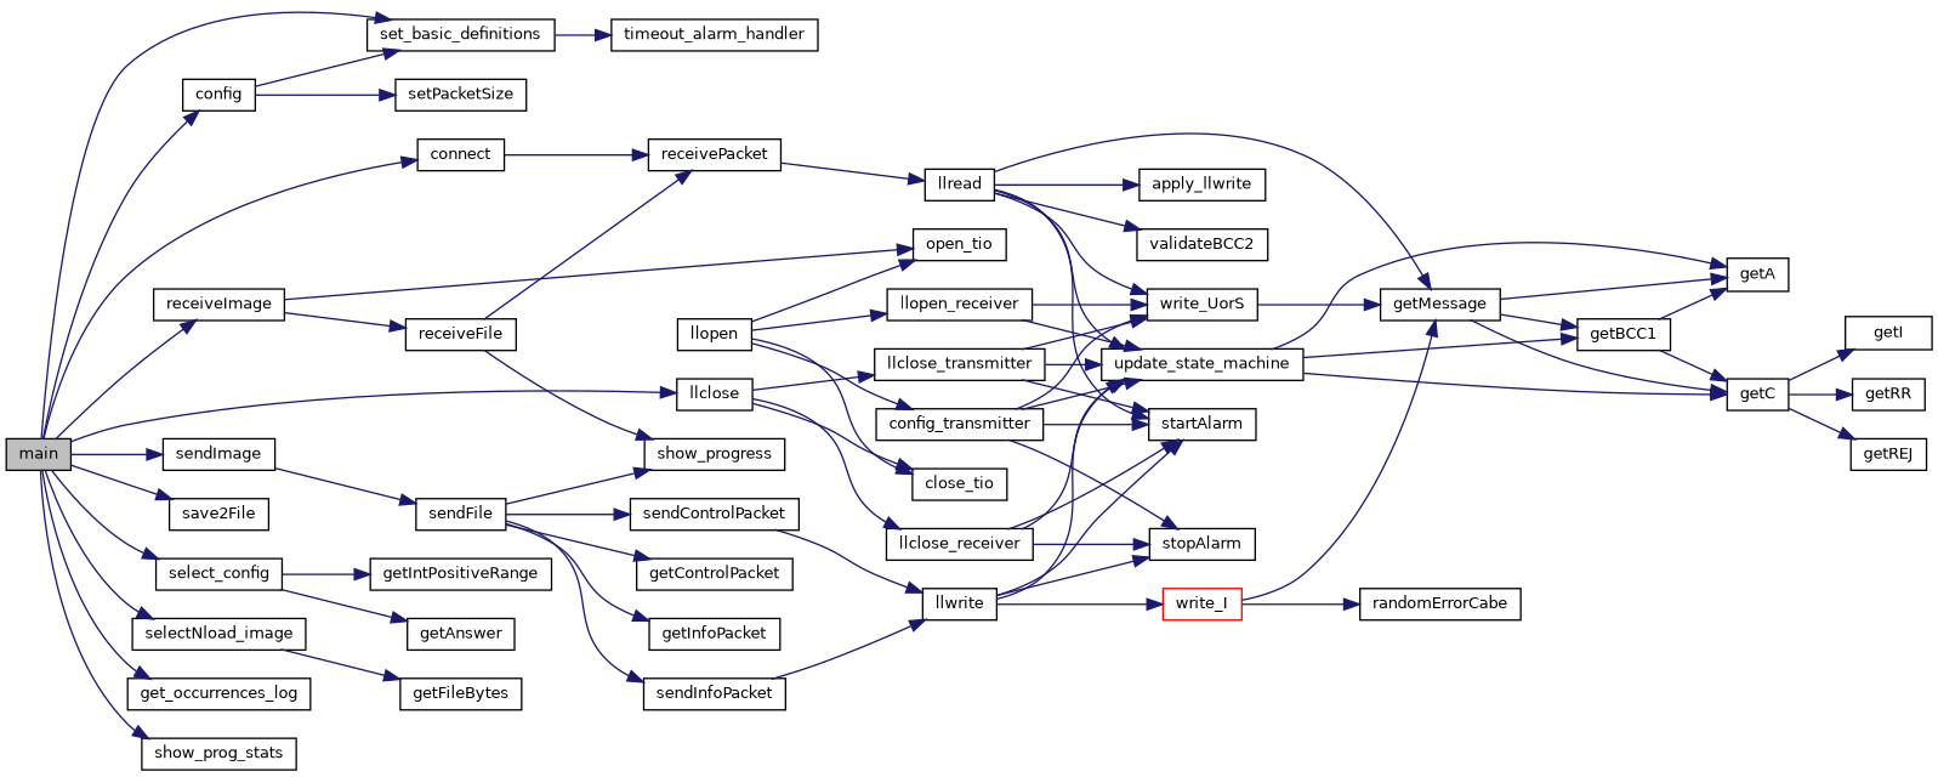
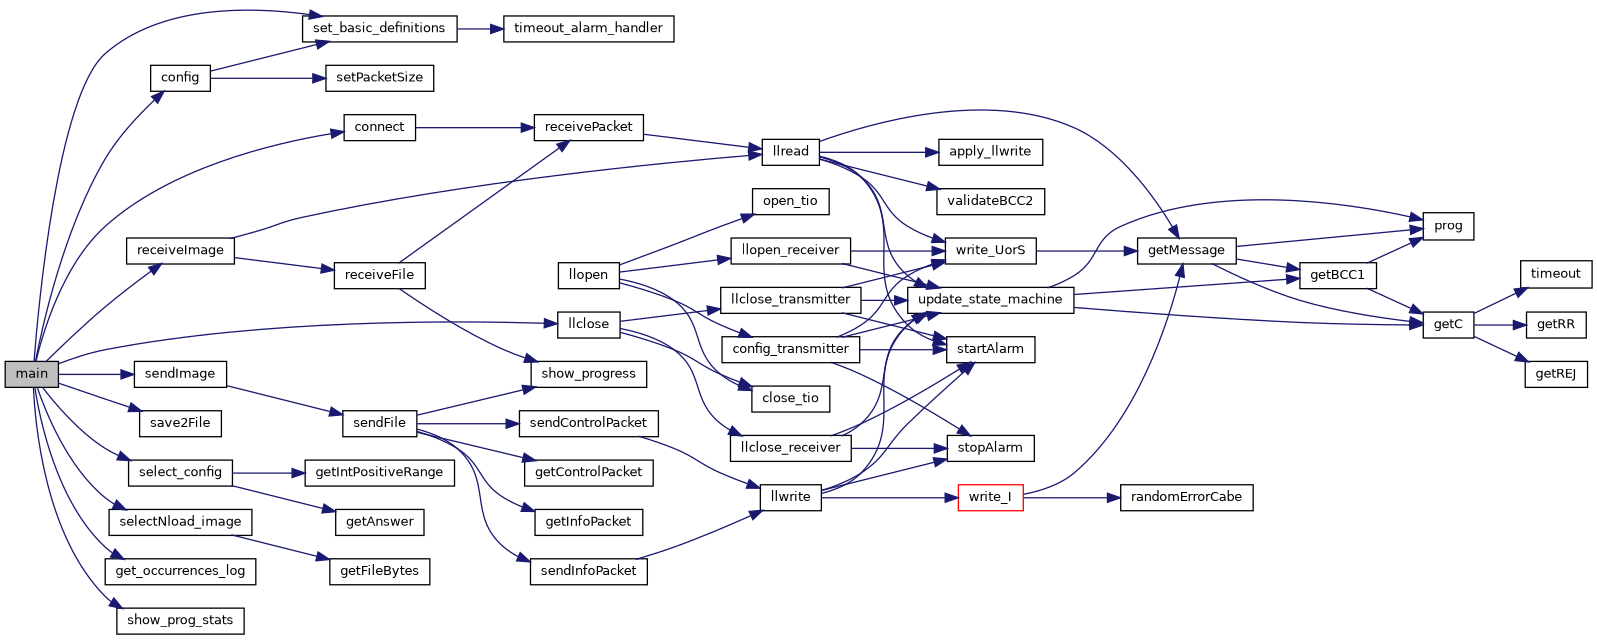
  digraph {
    rankdir=LR
    node [color=black fillcolor=white fontname=Helvetica fontsize=10 shape=record style=filled]
    edge [color=midnightblue fontname=Helvetica fontsize=10 labelfontname=Helvetica labelfontsize=10 style=solid]
    n1 [fillcolor=grey75 fontcolor=black height=0.2 label=main width=0.4]
    n2 [height=0.2 label=set_basic_definitions width=0.4]
    n3 [height=0.2 label=connect width=0.4]
    n4 [height=0.2 label=sendImage width=0.4]
    n5 [height=0.2 label=receiveImage width=0.4]
    n6 [height=0.2 label=llclose width=0.4]
    n7 [height=0.2 label=save2File width=0.4]
    n8 [height=0.2 label=select_config width=0.4]
    n9 [height=0.2 label=config width=0.4]
    n10 [height=0.2 label=selectNload_image width=0.4]
    n11 [height=0.2 label=get_occurrences_log width=0.4]
    n12 [height=0.2 label=show_prog_stats width=0.4]
    n13 [height=0.2 label=timeout_alarm_handler width=0.4]
    n14 [height=0.2 label=receivePacket width=0.4]
    n15 [height=0.2 label=sendFile width=0.4]
    n16 [height=0.2 label=receiveFile width=0.4]
    n17 [height=0.2 label=llread width=0.4]
    n18 [height=0.2 label=close_tio width=0.4]
    n19 [height=0.2 label=llclose_receiver width=0.4]
    n20 [height=0.2 label=llclose_transmitter width=0.4]
    n21 [height=0.2 label=getAnswer width=0.4]
    n22 [height=0.2 label=getIntPositiveRange width=0.4]
    n23 [height=0.2 label=setPacketSize width=0.4]
    n24 [height=0.2 label=getFileBytes width=0.4]
    n25 [height=0.2 label=llopen width=0.4]
    n26 [height=0.2 label=open_tio width=0.4]
    n27 [height=0.2 label=config_transmitter width=0.4]
    n28 [height=0.2 label=llopen_receiver width=0.4]
    n29 [height=0.2 label=write_UorS width=0.4]
    n30 [height=0.2 label=startAlarm width=0.4]
    n31 [height=0.2 label=update_state_machine width=0.4]
    n32 [height=0.2 label=stopAlarm width=0.4]
    n33 [height=0.2 label=getMessage width=0.4]
-   n34 [height=0.2 label=getA width=0.4]
+   n34 [height=0.2 label=prog width=0.4]
    n35 [height=0.2 label=getC width=0.4]
    n36 [height=0.2 label=getBCC1 width=0.4]
-   n37 [height=0.2 label=getI width=0.4]
+   n37 [height=0.2 label=timeout width=0.4]
    n38 [height=0.2 label=getRR width=0.4]
    n39 [height=0.2 label=getREJ width=0.4]
    n40 [height=0.2 label=getControlPacket width=0.4]
    n41 [height=0.2 label=sendControlPacket width=0.4]
    n42 [height=0.2 label=getInfoPacket width=0.4]
    n43 [height=0.2 label=sendInfoPacket width=0.4]
    n44 [height=0.2 label=show_progress width=0.4]
    n45 [height=0.2 label=llwrite width=0.4]
    n46 [color=red height=0.2 label=write_I width=0.4]
    n47 [height=0.2 label=randomErrorCabe width=0.4]
    n48 [height=0.2 label=apply_llwrite width=0.4]
    n49 [height=0.2 label=validateBCC2 width=0.4]
    n1 -> n2
    n1 -> n3
    n1 -> n4
    n1 -> n5
    n1 -> n6
    n1 -> n7
    n1 -> n8
    n1 -> n9
    n1 -> n10
    n1 -> n11
    n1 -> n12
    n2 -> n13
    n3 -> n14
    n4 -> n15
    n5 -> n16
-   n5 -> n26
+   n5 -> n17
    n6 -> n18
    n6 -> n19
    n6 -> n20
    n8 -> n21
    n8 -> n22
    n9 -> n2
    n9 -> n23
    n10 -> n24
    n14 -> n17
    n15 -> n40
    n15 -> n41
    n15 -> n42
    n15 -> n43
    n15 -> n44
    n16 -> n14
    n16 -> n44
    n17 -> n29
    n17 -> n30
    n17 -> n31
    n17 -> n33
    n17 -> n48
    n17 -> n49
    n19 -> n30
    n19 -> n31
    n19 -> n32
    n20 -> n29
    n20 -> n30
    n20 -> n31
    n25 -> n18
    n25 -> n26
    n25 -> n27
    n25 -> n28
    n27 -> n29
    n27 -> n30
    n27 -> n31
    n27 -> n32
    n28 -> n29
    n28 -> n31
    n29 -> n33
    n31 -> n34
    n31 -> n35
    n31 -> n36
    n33 -> n34
    n33 -> n35
    n33 -> n36
    n35 -> n37
    n35 -> n38
    n35 -> n39
    n36 -> n34
    n36 -> n35
    n41 -> n45
    n43 -> n45
    n45 -> n30
    n45 -> n31
    n45 -> n32
    n45 -> n46
    n46 -> n33
    n46 -> n47
  }
